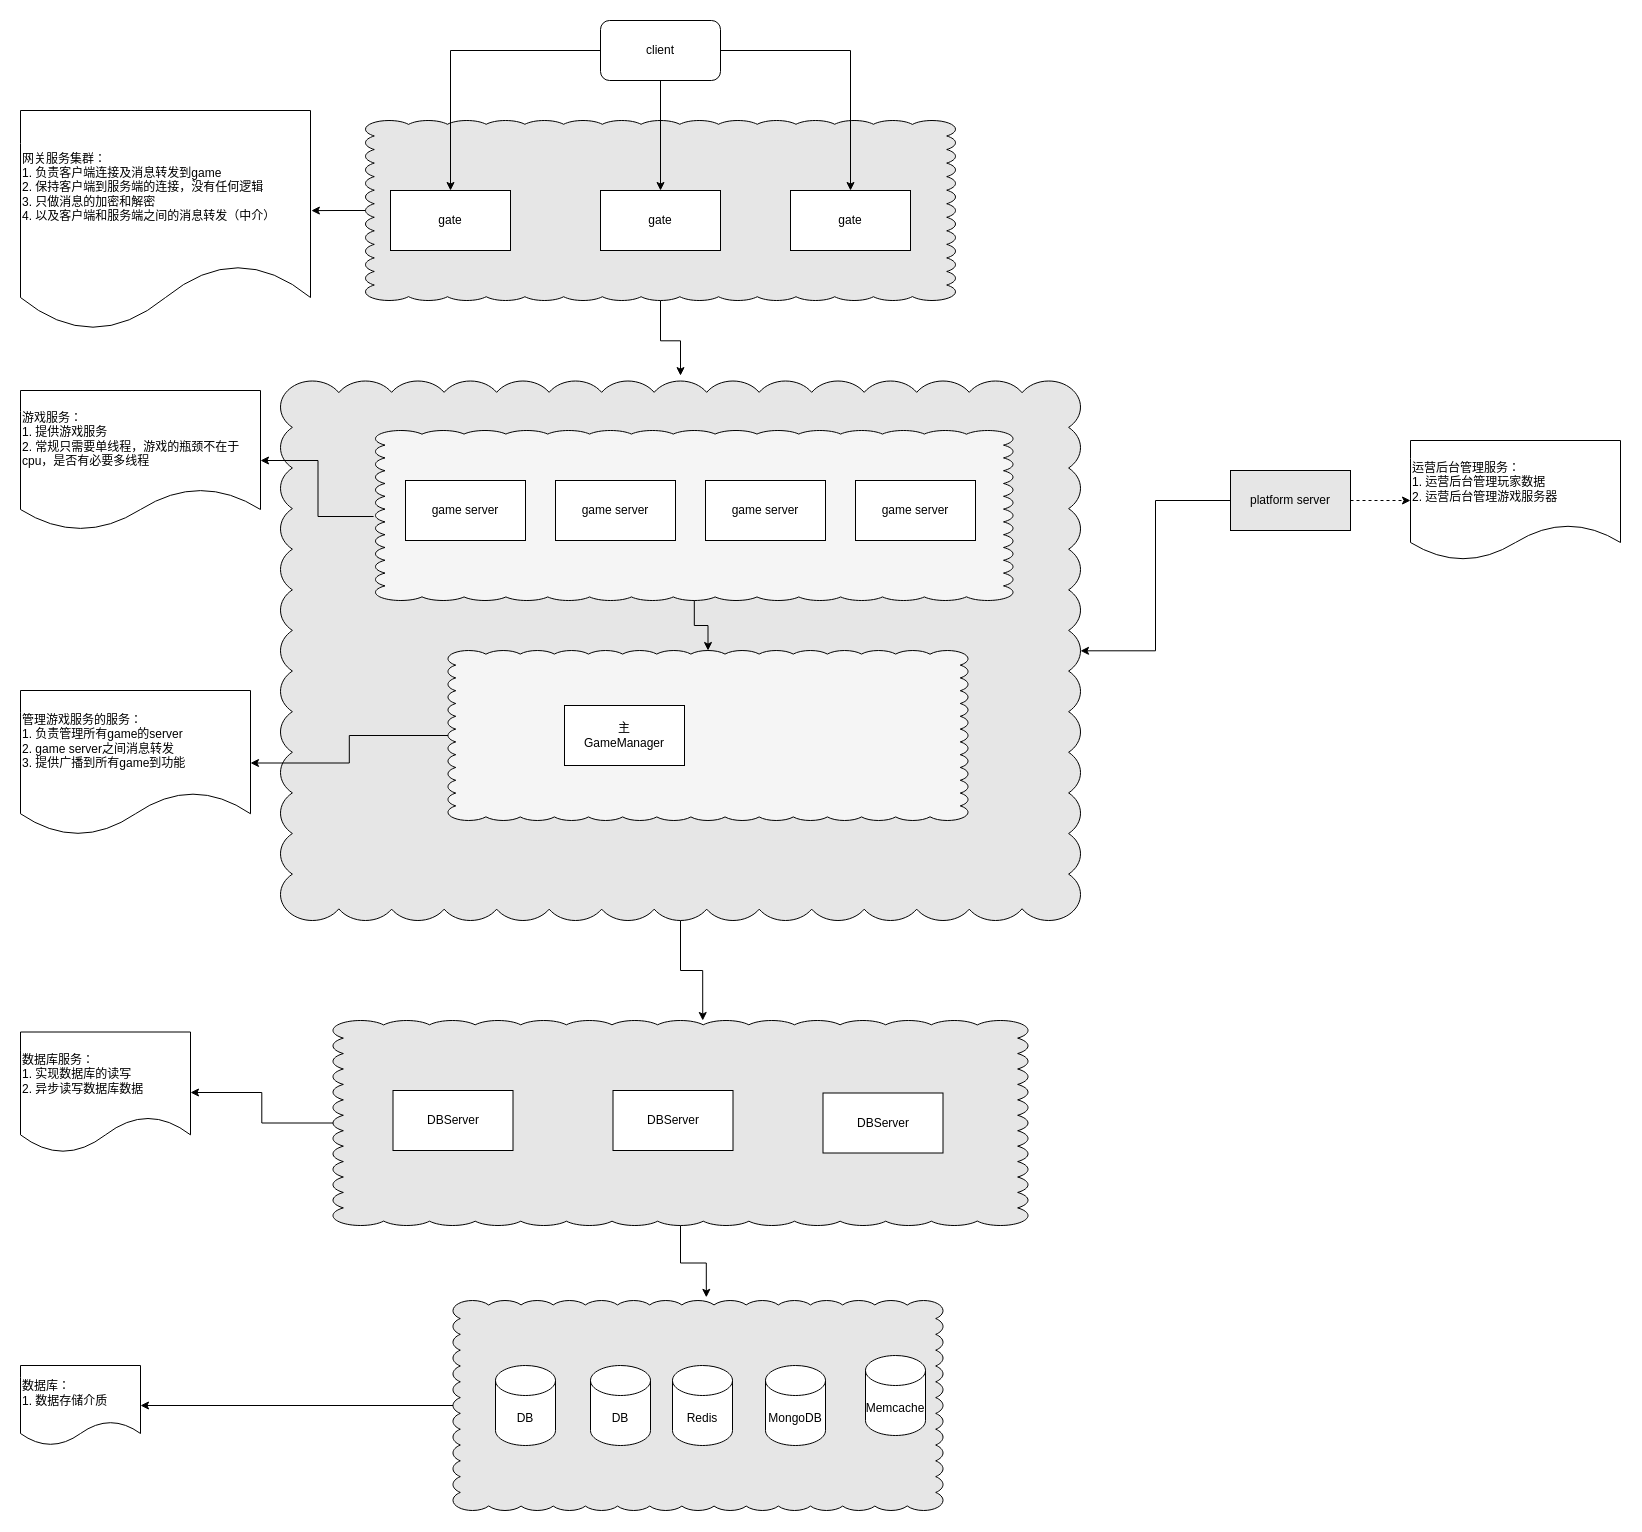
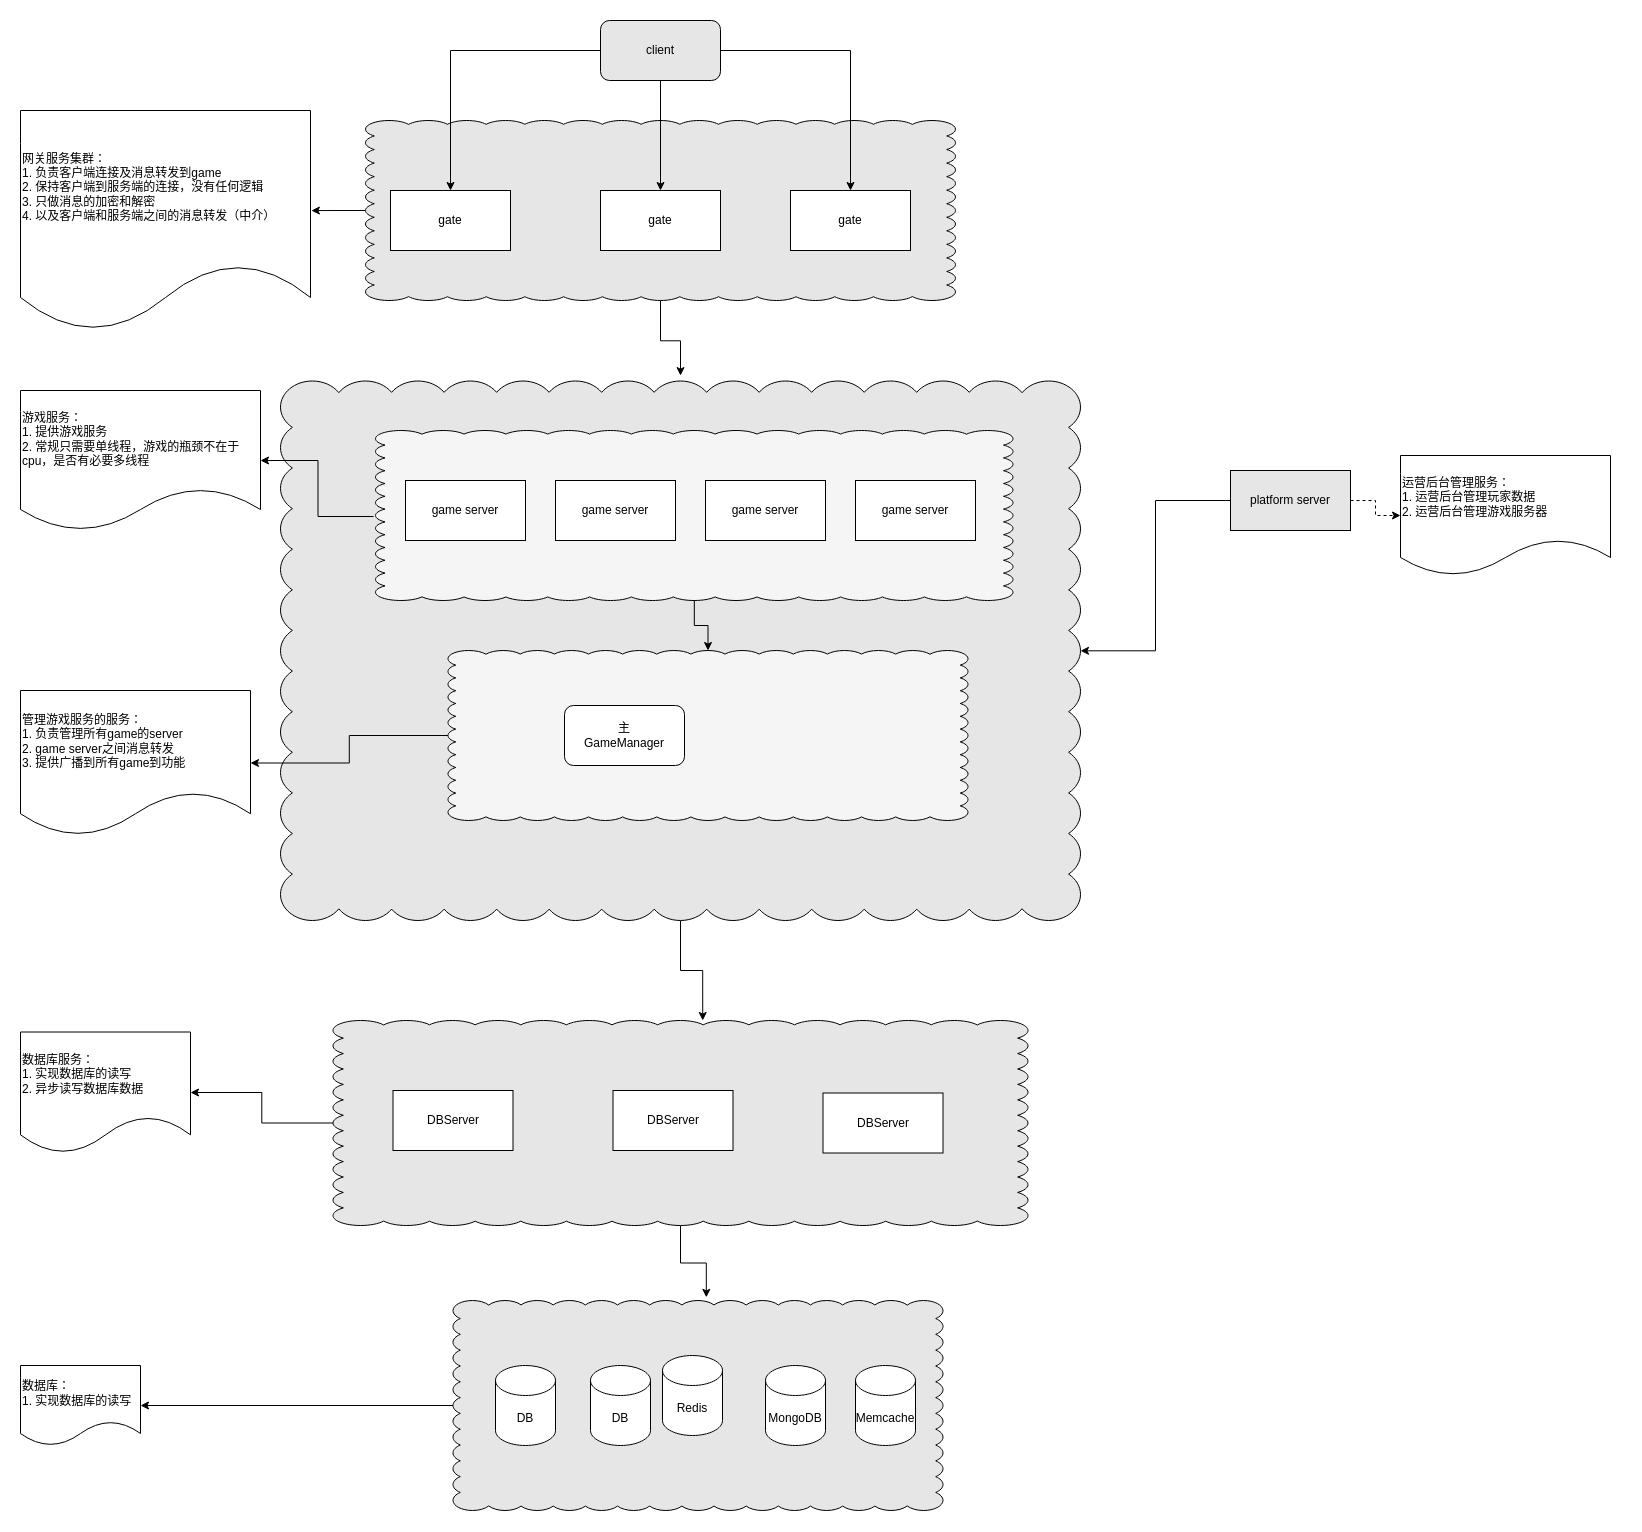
  <mxCell id="0" />
  <mxCell id="1" parent="0" />
  <mxCell id="2" value="" style="edgeStyle=orthogonalEdgeStyle;rounded=0;orthogonalLoop=1;jettySize=auto;html=1;" parent="1" source="3" target="42" edge="1"><mxGeometry relative="1" as="geometry" /></mxCell>
  <mxCell id="3" value="" style="whiteSpace=wrap;html=1;shape=mxgraph.basic.cloud_rect;labelBackgroundColor=none;fillColor=#E6E6E6;" parent="1" vertex="1"><mxGeometry x="452.5" y="1300" width="490" height="210" as="geometry" /></mxCell>
  <mxCell id="4" style="edgeStyle=orthogonalEdgeStyle;rounded=0;orthogonalLoop=1;jettySize=auto;html=1;entryX=0.532;entryY=0;entryDx=0;entryDy=0;entryPerimeter=0;" parent="1" source="6" target="26" edge="1"><mxGeometry relative="1" as="geometry" /></mxCell>
  <mxCell id="5" style="edgeStyle=orthogonalEdgeStyle;rounded=0;orthogonalLoop=1;jettySize=auto;html=1;entryX=0.479;entryY=0.005;entryDx=0;entryDy=0;entryPerimeter=0;" parent="1" source="6" target="31" edge="1"><mxGeometry relative="1" as="geometry"><Array as="points"><mxPoint x="510" y="668" /><mxPoint x="369" y="668" /></Array></mxGeometry></mxCell>
  <mxCell id="6" value="" style="whiteSpace=wrap;html=1;shape=mxgraph.basic.cloud_rect;labelBackgroundColor=none;fillColor=#E6E6E6;" parent="1" vertex="1"><mxGeometry x="280" y="380.5" width="800" height="539.5" as="geometry" /></mxCell>
  <mxCell id="7" style="edgeStyle=orthogonalEdgeStyle;rounded=0;orthogonalLoop=1;jettySize=auto;html=1;entryX=0.5;entryY=-0.01;entryDx=0;entryDy=0;entryPerimeter=0;" parent="1" source="9" target="6" edge="1"><mxGeometry relative="1" as="geometry"><mxPoint x="660" y="370" as="targetPoint" /></mxGeometry></mxCell>
  <mxCell id="8" style="edgeStyle=orthogonalEdgeStyle;rounded=0;orthogonalLoop=1;jettySize=auto;html=1;entryX=1.003;entryY=0.455;entryDx=0;entryDy=0;entryPerimeter=0;" parent="1" source="9" target="17" edge="1"><mxGeometry relative="1" as="geometry" /></mxCell>
  <mxCell id="9" value="" style="whiteSpace=wrap;html=1;shape=mxgraph.basic.cloud_rect;labelBackgroundColor=none;fillColor=#E6E6E6;" parent="1" vertex="1"><mxGeometry x="365" y="120" width="590" height="180" as="geometry" /></mxCell>
  <mxCell id="10" style="edgeStyle=orthogonalEdgeStyle;rounded=0;orthogonalLoop=1;jettySize=auto;html=1;" parent="1" source="13" target="14" edge="1"><mxGeometry relative="1" as="geometry" /></mxCell>
  <mxCell id="11" style="edgeStyle=orthogonalEdgeStyle;rounded=0;orthogonalLoop=1;jettySize=auto;html=1;entryX=0.5;entryY=0;entryDx=0;entryDy=0;" parent="1" source="13" target="16" edge="1"><mxGeometry relative="1" as="geometry" /></mxCell>
  <mxCell id="12" style="edgeStyle=orthogonalEdgeStyle;rounded=0;orthogonalLoop=1;jettySize=auto;html=1;" parent="1" source="13" target="15" edge="1"><mxGeometry relative="1" as="geometry" /></mxCell>
- <mxCell id="13" value="client" style="rounded=1;whiteSpace=wrap;html=1;" parent="1" vertex="1"><mxGeometry x="600" y="20" width="120" height="60" as="geometry" /></mxCell>
+ <mxCell id="13" value="client" style="rounded=1;whiteSpace=wrap;html=1;fillColor=#e6e6e6;" parent="1" vertex="1"><mxGeometry x="600" y="20" width="120" height="60" as="geometry" /></mxCell>
  <mxCell id="14" value="gate" style="rounded=0;whiteSpace=wrap;html=1;" parent="1" vertex="1"><mxGeometry x="390" y="190" width="120" height="60" as="geometry" /></mxCell>
  <mxCell id="15" value="gate" style="rounded=0;whiteSpace=wrap;html=1;" parent="1" vertex="1"><mxGeometry x="600" y="190" width="120" height="60" as="geometry" /></mxCell>
  <mxCell id="16" value="gate" style="rounded=0;whiteSpace=wrap;html=1;" parent="1" vertex="1"><mxGeometry x="790" y="190" width="120" height="60" as="geometry" /></mxCell>
  <mxCell id="17" value="网关服务集群：&lt;br&gt;1. 负责客户端连接及消息转发到game&lt;br&gt;2. 保持客户端到服务端的连接，没有任何逻辑&lt;br&gt;3. 只做消息的加密和解密&lt;br&gt;&lt;div style=&quot;&quot;&gt;&lt;span style=&quot;background-color: initial;&quot;&gt;4. 以及客户端和服务端之间的消息转发（中介）&lt;/span&gt;&lt;/div&gt;" style="shape=document;whiteSpace=wrap;html=1;boundedLbl=1;rounded=0;align=left;" parent="1" vertex="1"><mxGeometry x="20" y="110" width="290" height="220" as="geometry" /></mxCell>
  <mxCell id="18" value="游戏服务：&lt;br&gt;1. 提供游戏服务&lt;br&gt;2. 常规只需要单线程，游戏的瓶颈不在于cpu，是否有必要多线程" style="shape=document;whiteSpace=wrap;html=1;boundedLbl=1;rounded=0;align=left;" parent="1" vertex="1"><mxGeometry x="20" y="390" width="240" height="140" as="geometry" /></mxCell>
  <mxCell id="19" value="DB" style="shape=cylinder3;whiteSpace=wrap;html=1;boundedLbl=1;backgroundOutline=1;size=15;labelBackgroundColor=none;fillColor=#FFFFFF;" parent="1" vertex="1"><mxGeometry x="495" y="1365" width="60" height="80" as="geometry" /></mxCell>
  <mxCell id="20" value="DB" style="shape=cylinder3;whiteSpace=wrap;html=1;boundedLbl=1;backgroundOutline=1;size=15;labelBackgroundColor=none;fillColor=#FFFFFF;" parent="1" vertex="1"><mxGeometry x="590" y="1365" width="60" height="80" as="geometry" /></mxCell>
- <mxCell id="21" value="Redis" style="shape=cylinder3;whiteSpace=wrap;html=1;boundedLbl=1;backgroundOutline=1;size=15;labelBackgroundColor=none;fillColor=#FFFFFF;" parent="1" vertex="1"><mxGeometry x="672" y="1365" width="60" height="80" as="geometry" /></mxCell>
+ <mxCell id="21" value="Redis" style="shape=cylinder3;whiteSpace=wrap;html=1;boundedLbl=1;backgroundOutline=1;size=15;labelBackgroundColor=none;fillColor=#FFFFFF;" parent="1" vertex="1"><mxGeometry x="662" y="1355" width="60" height="80" as="geometry" /></mxCell>
  <mxCell id="22" value="MongoDB" style="shape=cylinder3;whiteSpace=wrap;html=1;boundedLbl=1;backgroundOutline=1;size=15;labelBackgroundColor=none;fillColor=#FFFFFF;" parent="1" vertex="1"><mxGeometry x="765" y="1365" width="60" height="80" as="geometry" /></mxCell>
- <mxCell id="23" value="Memcache" style="shape=cylinder3;whiteSpace=wrap;html=1;boundedLbl=1;backgroundOutline=1;size=15;labelBackgroundColor=none;fillColor=#FFFFFF;" parent="1" vertex="1"><mxGeometry x="865" y="1355" width="60" height="80" as="geometry" /></mxCell>
+ <mxCell id="23" value="Memcache" style="shape=cylinder3;whiteSpace=wrap;html=1;boundedLbl=1;backgroundOutline=1;size=15;labelBackgroundColor=none;fillColor=#FFFFFF;" parent="1" vertex="1"><mxGeometry x="855" y="1365" width="60" height="80" as="geometry" /></mxCell>
  <mxCell id="24" style="edgeStyle=orthogonalEdgeStyle;rounded=0;orthogonalLoop=1;jettySize=auto;html=1;entryX=0.517;entryY=-0.015;entryDx=0;entryDy=0;entryPerimeter=0;" parent="1" source="26" target="3" edge="1"><mxGeometry relative="1" as="geometry" /></mxCell>
  <mxCell id="25" value="" style="edgeStyle=orthogonalEdgeStyle;rounded=0;orthogonalLoop=1;jettySize=auto;html=1;" parent="1" source="26" target="41" edge="1"><mxGeometry relative="1" as="geometry" /></mxCell>
  <mxCell id="26" value="" style="whiteSpace=wrap;html=1;shape=mxgraph.basic.cloud_rect;labelBackgroundColor=none;fillColor=#E6E6E6;" parent="1" vertex="1"><mxGeometry x="332.5" y="1020" width="695" height="205" as="geometry" /></mxCell>
  <mxCell id="27" value="DBServer" style="rounded=0;whiteSpace=wrap;html=1;labelBackgroundColor=none;fillColor=#FFFFFF;" parent="1" vertex="1"><mxGeometry x="392.5" y="1090" width="120" height="60" as="geometry" /></mxCell>
  <mxCell id="28" value="DBServer" style="rounded=0;whiteSpace=wrap;html=1;labelBackgroundColor=none;fillColor=#FFFFFF;" parent="1" vertex="1"><mxGeometry x="612.5" y="1090" width="120" height="60" as="geometry" /></mxCell>
  <mxCell id="29" value="DBServer" style="rounded=0;whiteSpace=wrap;html=1;labelBackgroundColor=none;fillColor=#FFFFFF;" parent="1" vertex="1"><mxGeometry x="822.5" y="1092.5" width="120" height="60" as="geometry" /></mxCell>
  <mxCell id="30" value="" style="edgeStyle=orthogonalEdgeStyle;rounded=0;orthogonalLoop=1;jettySize=auto;html=1;" parent="1" source="31" target="40" edge="1"><mxGeometry relative="1" as="geometry" /></mxCell>
  <mxCell id="31" value="" style="whiteSpace=wrap;html=1;shape=mxgraph.basic.cloud_rect;labelBackgroundColor=none;fillColor=#F5F5F5;" parent="1" vertex="1"><mxGeometry x="447.5" y="650" width="520" height="170" as="geometry" /></mxCell>
- <mxCell id="32" value="主&lt;br&gt;GameManager" style="rounded=0;whiteSpace=wrap;html=1;labelBackgroundColor=none;fillColor=#FFFFFF;" parent="1" vertex="1"><mxGeometry x="564" y="705" width="120" height="60" as="geometry" /></mxCell>
+ <mxCell id="32" value="主&lt;br&gt;GameManager" style="whiteSpace=wrap;html=1;labelBackgroundColor=none;fillColor=#FFFFFF;rounded=1;" parent="1" vertex="1"><mxGeometry x="564" y="705" width="120" height="60" as="geometry" /></mxCell>
  <mxCell id="33" style="edgeStyle=orthogonalEdgeStyle;rounded=0;orthogonalLoop=1;jettySize=auto;html=1;" parent="1" source="34" target="31" edge="1"><mxGeometry relative="1" as="geometry" /></mxCell>
  <mxCell id="34" value="" style="whiteSpace=wrap;html=1;shape=mxgraph.basic.cloud_rect;labelBackgroundColor=none;fillColor=#F5F5F5;" parent="1" vertex="1"><mxGeometry x="375" y="430" width="637.5" height="170" as="geometry" /></mxCell>
  <mxCell id="35" value="game server" style="rounded=0;whiteSpace=wrap;html=1;" parent="1" vertex="1"><mxGeometry x="405" y="480" width="120" height="60" as="geometry" /></mxCell>
  <mxCell id="36" value="game server" style="rounded=0;whiteSpace=wrap;html=1;" parent="1" vertex="1"><mxGeometry x="555" y="480" width="120" height="60" as="geometry" /></mxCell>
  <mxCell id="37" value="game server" style="rounded=0;whiteSpace=wrap;html=1;" parent="1" vertex="1"><mxGeometry x="705" y="480" width="120" height="60" as="geometry" /></mxCell>
  <mxCell id="38" value="game server" style="rounded=0;whiteSpace=wrap;html=1;" parent="1" vertex="1"><mxGeometry x="855" y="480" width="120" height="60" as="geometry" /></mxCell>
  <mxCell id="39" value="" style="edgeStyle=orthogonalEdgeStyle;rounded=0;orthogonalLoop=1;jettySize=auto;html=1;exitX=-0.003;exitY=0.506;exitDx=0;exitDy=0;exitPerimeter=0;" parent="1" source="34" target="18" edge="1"><mxGeometry relative="1" as="geometry" /></mxCell>
  <mxCell id="40" value="管理游戏服务的服务：&lt;br&gt;1. 负责管理所有game的server&lt;br&gt;2. game server之间消息转发&lt;br&gt;3. 提供广播到所有game到功能" style="shape=document;whiteSpace=wrap;html=1;boundedLbl=1;fillColor=#FFFFFF;labelBackgroundColor=none;align=left;" parent="1" vertex="1"><mxGeometry x="20" y="690" width="230" height="145" as="geometry" /></mxCell>
  <mxCell id="41" value="数据库服务：&lt;br&gt;1. 实现数据库的读写&lt;br&gt;2. 异步读写数据库数据" style="shape=document;whiteSpace=wrap;html=1;boundedLbl=1;fillColor=#FFFFFF;labelBackgroundColor=none;align=left;" parent="1" vertex="1"><mxGeometry x="20" y="1031.5" width="170" height="121" as="geometry" /></mxCell>
- <mxCell id="42" value="数据库：&lt;br&gt;1. 数据存储介质" style="shape=document;whiteSpace=wrap;html=1;boundedLbl=1;fillColor=#FFFFFF;labelBackgroundColor=none;align=left;" parent="1" vertex="1"><mxGeometry x="20" y="1365" width="120" height="80" as="geometry" /></mxCell>
+ <mxCell id="42" value="数据库：&lt;br&gt;1. 实现数据库的读写" style="shape=document;whiteSpace=wrap;html=1;boundedLbl=1;fillColor=#FFFFFF;labelBackgroundColor=none;align=left;" parent="1" vertex="1"><mxGeometry x="20" y="1365" width="120" height="80" as="geometry" /></mxCell>
  <mxCell id="43" value="" style="edgeStyle=orthogonalEdgeStyle;rounded=0;orthogonalLoop=1;jettySize=auto;html=1;dashed=1;" edge="1" parent="1" source="45" target="46"><mxGeometry relative="1" as="geometry" /></mxCell>
  <mxCell id="44" style="edgeStyle=orthogonalEdgeStyle;rounded=0;orthogonalLoop=1;jettySize=auto;html=1;" edge="1" parent="1" source="45" target="6"><mxGeometry relative="1" as="geometry" /></mxCell>
  <mxCell id="45" value="&lt;span style=&quot;font-size: 12px;&quot;&gt;platform server&lt;/span&gt;" style="rounded=0;whiteSpace=wrap;html=1;fillColor=#e6e6e6;" vertex="1" parent="1"><mxGeometry x="1230" y="470" width="120" height="60" as="geometry" /></mxCell>
- <mxCell id="46" value="运营后台管理服务：&lt;br&gt;1. 运营后台管理玩家数据&lt;br&gt;2. 运营后台管理游戏服务器" style="shape=document;whiteSpace=wrap;html=1;boundedLbl=1;align=left;" vertex="1" parent="1"><mxGeometry x="1410" y="440" width="210" height="120" as="geometry" /></mxCell>
+ <mxCell id="46" value="运营后台管理服务：&lt;br&gt;1. 运营后台管理玩家数据&lt;br&gt;2. 运营后台管理游戏服务器" style="shape=document;whiteSpace=wrap;html=1;boundedLbl=1;align=left;" vertex="1" parent="1"><mxGeometry x="1400" y="455" width="210" height="120" as="geometry" /></mxCell>
